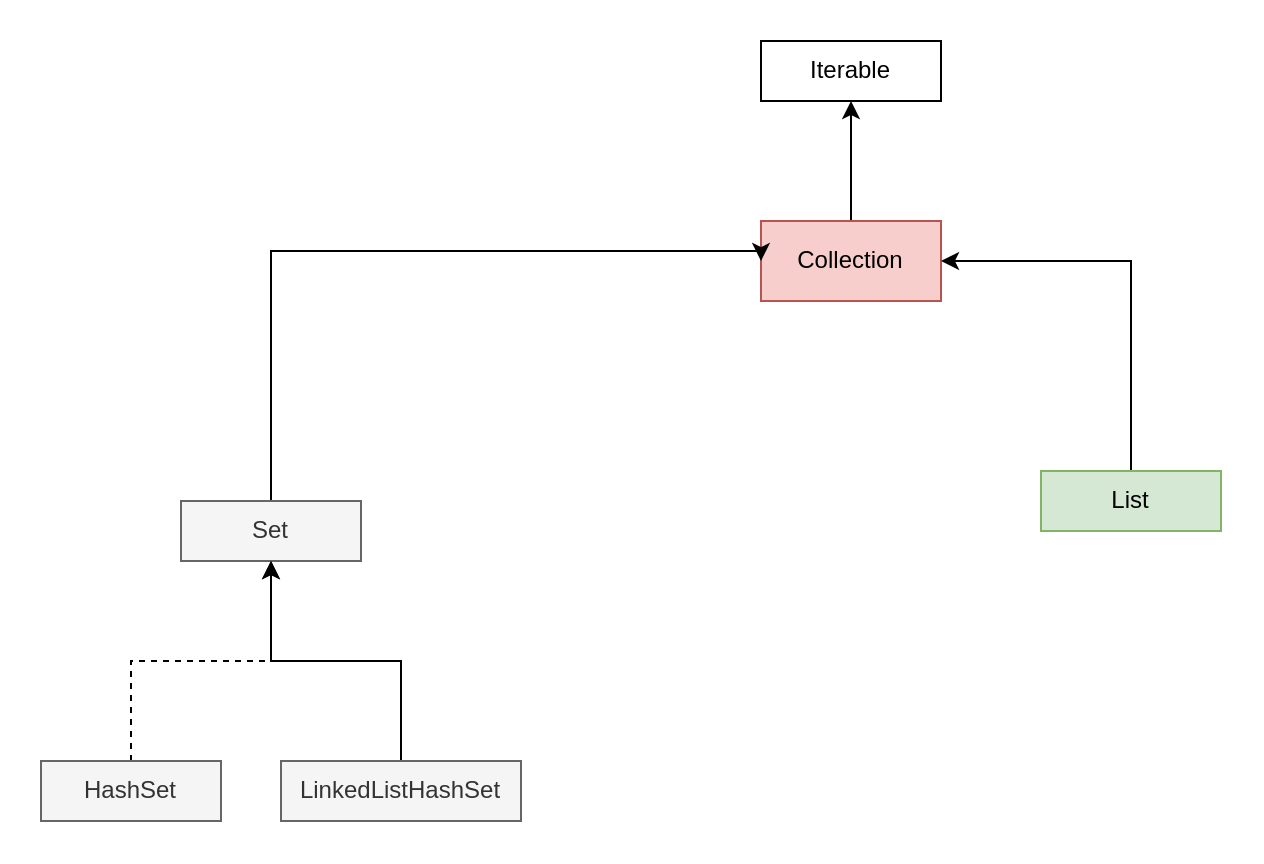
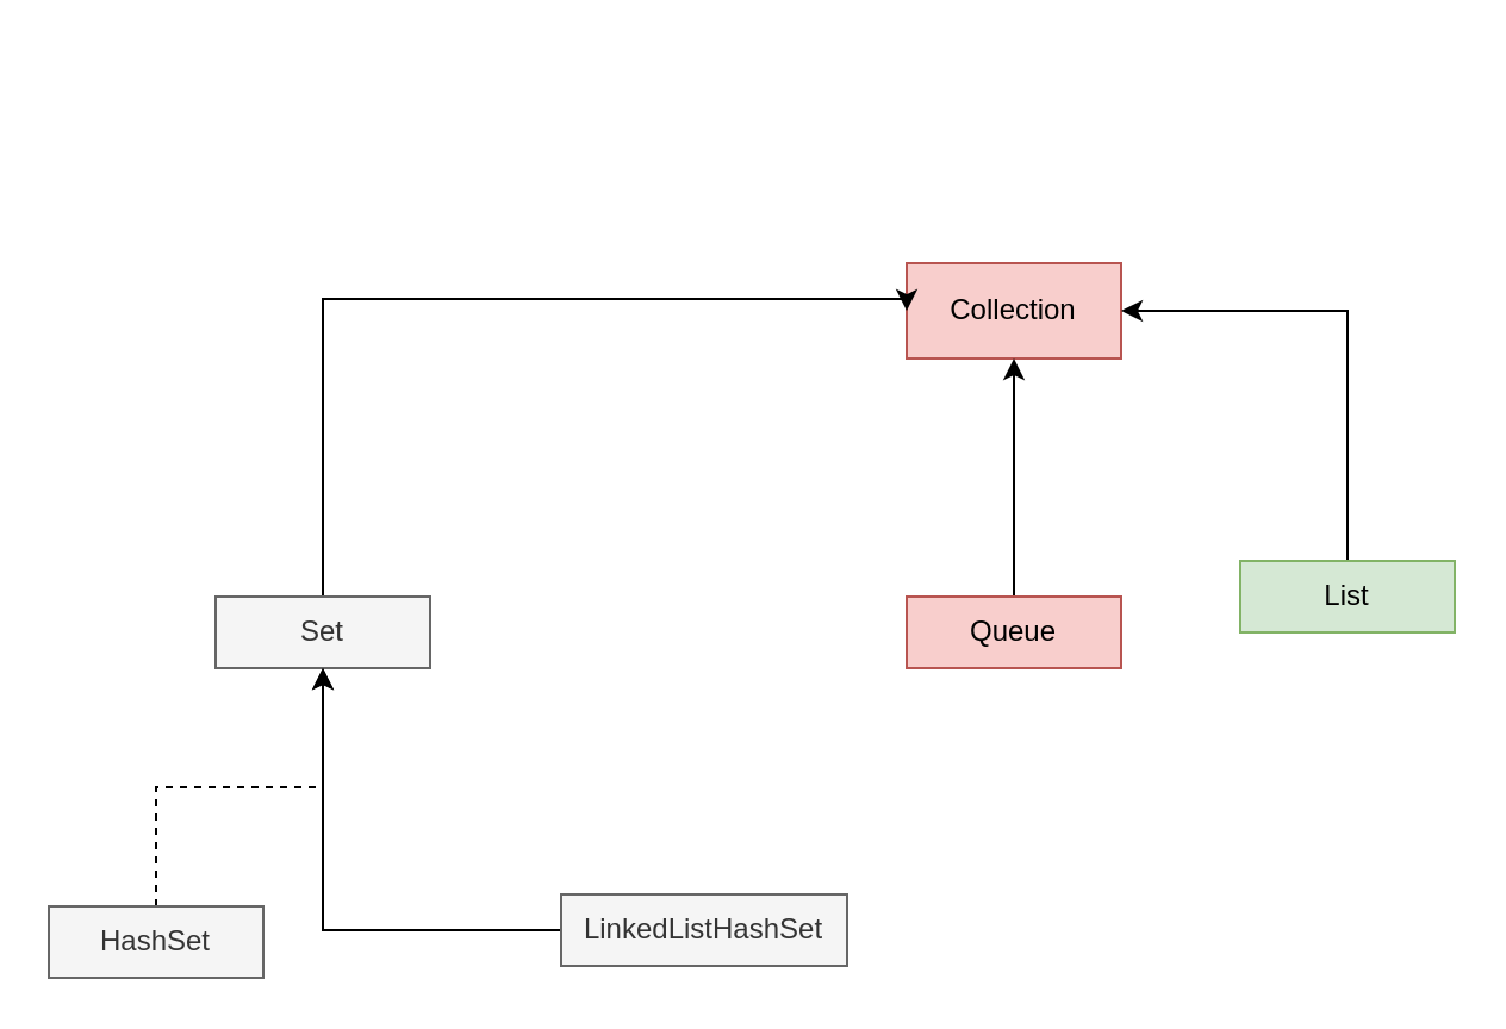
  <mxCell id="0" />
  <mxCell id="1" parent="0" />
- <mxCell id="2" value="Iterable" style="rounded=0;whiteSpace=wrap;html=1;" vertex="1" parent="1"><mxGeometry x="380" y="20" width="90" height="30" as="geometry" /></mxCell>
- <mxCell id="3" value="" style="edgeStyle=orthogonalEdgeStyle;rounded=0;orthogonalLoop=1;jettySize=auto;html=1;" edge="1" parent="1" source="4" target="2"><mxGeometry relative="1" as="geometry" /></mxCell>
  <mxCell id="4" value="Collection" style="rounded=0;whiteSpace=wrap;html=1;fillColor=#f8cecc;strokeColor=#b85450;" vertex="1" parent="1"><mxGeometry x="380" y="110" width="90" height="40" as="geometry" /></mxCell>
+ <mxCell id="5" value="" style="edgeStyle=orthogonalEdgeStyle;rounded=0;orthogonalLoop=1;jettySize=auto;html=1;" edge="1" parent="1" source="6" target="4"><mxGeometry relative="1" as="geometry" /></mxCell>
+ <mxCell id="6" value="Queue" style="rounded=0;whiteSpace=wrap;html=1;fillColor=#f8cecc;strokeColor=#b85450;" vertex="1" parent="1"><mxGeometry x="380" y="250" width="90" height="30" as="geometry" /></mxCell>
  <mxCell id="7" style="edgeStyle=orthogonalEdgeStyle;rounded=0;orthogonalLoop=1;jettySize=auto;html=1;exitX=0.5;exitY=0;exitDx=0;exitDy=0;entryX=1;entryY=0.5;entryDx=0;entryDy=0;" edge="1" parent="1" source="8" target="4"><mxGeometry relative="1" as="geometry" /></mxCell>
  <mxCell id="8" value="List" style="rounded=0;whiteSpace=wrap;html=1;fillColor=#d5e8d4;strokeColor=#82b366;" vertex="1" parent="1"><mxGeometry x="520" y="235" width="90" height="30" as="geometry" /></mxCell>
  <mxCell id="9" style="edgeStyle=orthogonalEdgeStyle;rounded=0;orthogonalLoop=1;jettySize=auto;html=1;entryX=0;entryY=0.5;entryDx=0;entryDy=0;exitX=0.5;exitY=0;exitDx=0;exitDy=0;" edge="1" parent="1" source="10" target="4"><mxGeometry relative="1" as="geometry"><Array as="points"><mxPoint x="135" y="125" /></Array></mxGeometry></mxCell>
  <mxCell id="10" value="Set" style="rounded=0;whiteSpace=wrap;html=1;fillColor=#f5f5f5;fontColor=#333333;strokeColor=#666666;" vertex="1" parent="1"><mxGeometry x="90" y="250" width="90" height="30" as="geometry" /></mxCell>
  <mxCell id="11" style="edgeStyle=orthogonalEdgeStyle;rounded=0;orthogonalLoop=1;jettySize=auto;html=1;entryX=0.5;entryY=1;entryDx=0;entryDy=0;dashed=1;" edge="1" parent="1" source="12" target="10"><mxGeometry relative="1" as="geometry" /></mxCell>
  <mxCell id="12" value="HashSet" style="rounded=0;whiteSpace=wrap;html=1;fillColor=#f5f5f5;fontColor=#333333;strokeColor=#666666;" vertex="1" parent="1"><mxGeometry x="20" y="380" width="90" height="30" as="geometry" /></mxCell>
  <mxCell id="13" style="edgeStyle=orthogonalEdgeStyle;rounded=0;orthogonalLoop=1;jettySize=auto;html=1;entryX=0.5;entryY=1;entryDx=0;entryDy=0;" edge="1" parent="1" source="14" target="10"><mxGeometry relative="1" as="geometry" /></mxCell>
- <mxCell id="14" value="LinkedListHashSet" style="rounded=0;whiteSpace=wrap;html=1;fillColor=#f5f5f5;fontColor=#333333;strokeColor=#666666;" vertex="1" parent="1"><mxGeometry x="140" y="380" width="120" height="30" as="geometry" /></mxCell>
+ <mxCell id="14" value="LinkedListHashSet" style="rounded=0;whiteSpace=wrap;html=1;fillColor=#f5f5f5;fontColor=#333333;strokeColor=#666666;" vertex="1" parent="1"><mxGeometry x="235" y="375" width="120" height="30" as="geometry" /></mxCell>
